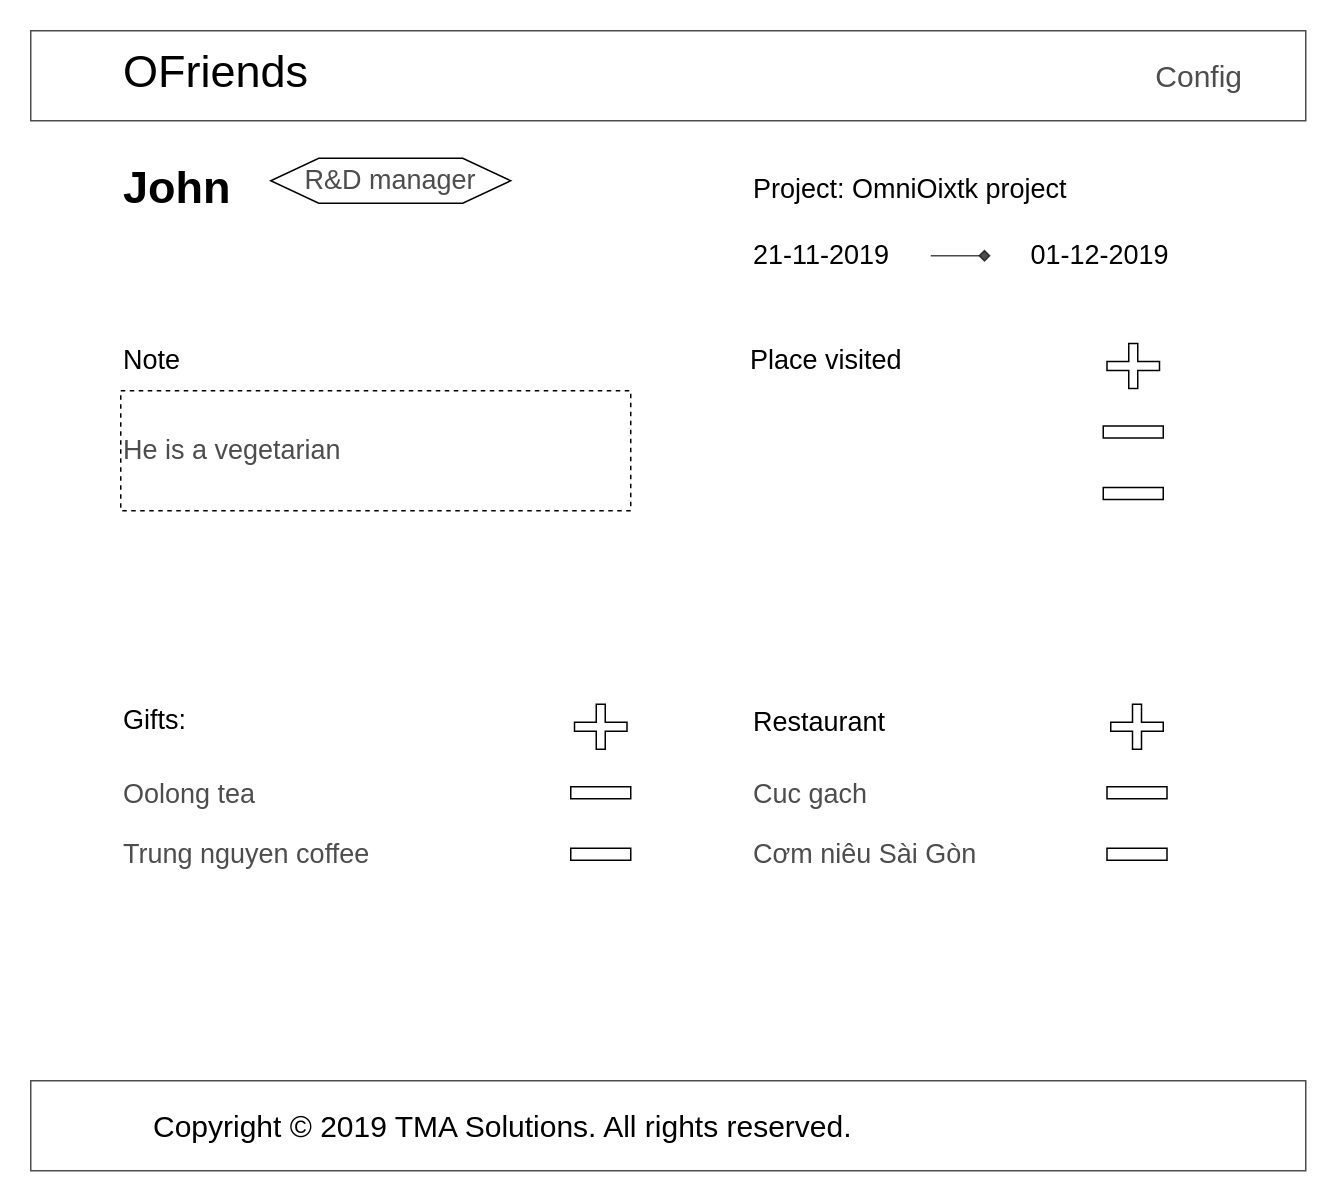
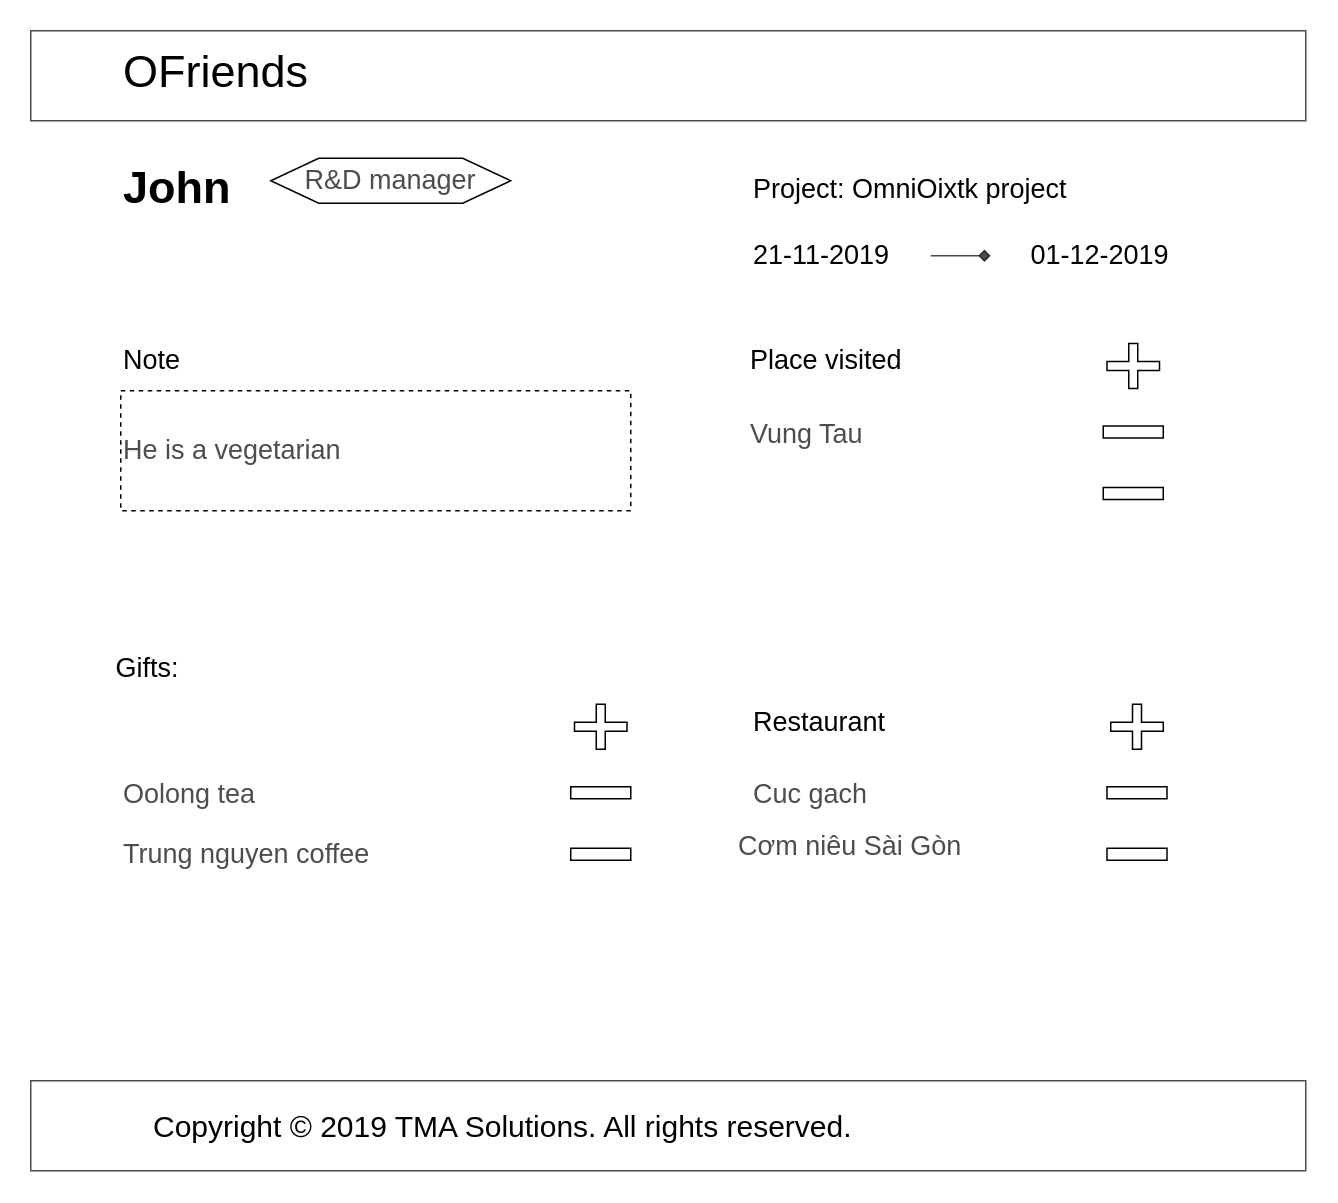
  <mxCell id="0" />
  <mxCell id="1" parent="0" />
  <mxCell id="2" value="" style="rounded=0;whiteSpace=wrap;html=1;shadow=0;strokeColor=#4D4D4D;fillColor=none;fontSize=16;fontColor=#4D4D4D;align=left;container=1;" vertex="1" parent="1"><mxGeometry width="850" height="60" as="geometry" x="20" y="20" /></mxCell>
- <mxCell id="3" value="Config" style="text;html=1;strokeColor=none;fillColor=none;align=right;verticalAlign=middle;whiteSpace=wrap;rounded=0;shadow=0;fontSize=20;fontColor=#4D4D4D;" vertex="1" parent="2"><mxGeometry x="730" y="20" width="80" height="20" as="geometry" /></mxCell>
  <mxCell id="4" value="" style="rounded=0;whiteSpace=wrap;html=1;shadow=0;strokeColor=#4D4D4D;fillColor=none;fontSize=16;fontColor=#4D4D4D;align=left;container=1;" vertex="1" parent="1"><mxGeometry y="720" width="850" height="60" as="geometry" x="20" /></mxCell>
  <mxCell id="5" value="Copyright © 2019 TMA Solutions. All rights reserved." style="text;html=1;strokeColor=none;fillColor=none;align=left;verticalAlign=middle;whiteSpace=wrap;rounded=0;labelBorderColor=none;fontSize=20;flipH=0;" vertex="1" parent="4"><mxGeometry x="80" y="10" width="480" height="40" as="geometry" /></mxCell>
  <mxCell id="6" value="&lt;font style=&quot;font-size: 30px;&quot;&gt;OFriends&lt;/font&gt;" style="text;html=1;strokeColor=none;fillColor=none;align=left;verticalAlign=top;whiteSpace=wrap;rounded=0;labelBorderColor=none;fontSize=30;flipH=0;" vertex="1" parent="1"><mxGeometry x="79.964" y="23" width="160.783" height="40" as="geometry" /></mxCell>
  <mxCell id="7" value="&lt;font style=&quot;font-size: 30px&quot;&gt;John&lt;/font&gt;" style="text;html=1;strokeColor=none;fillColor=none;align=left;verticalAlign=top;whiteSpace=wrap;rounded=0;labelBorderColor=none;fontSize=30;flipH=0;fontStyle=1" vertex="1" parent="1"><mxGeometry x="79.964" y="100" width="160.783" height="40" as="geometry" /></mxCell>
  <mxCell id="8" value="&lt;font style=&quot;font-size: 18px&quot;&gt;21-11-2019&lt;/font&gt;" style="text;html=1;strokeColor=none;fillColor=none;align=left;verticalAlign=middle;whiteSpace=wrap;rounded=0;labelBorderColor=none;fontSize=18;flipH=0;" vertex="1" parent="1"><mxGeometry x="500" y="160" width="120" height="20" as="geometry" /></mxCell>
  <mxCell id="9" value="&lt;font style=&quot;font-size: 18px&quot;&gt;01-12-2019&lt;/font&gt;" style="text;html=1;strokeColor=none;fillColor=none;align=right;verticalAlign=middle;rounded=0;labelBorderColor=none;fontSize=18;flipH=0;" vertex="1" parent="1"><mxGeometry x="660" y="160" width="120" height="20" as="geometry" /></mxCell>
  <mxCell id="10" value="" style="endArrow=diamond;html=1;fontSize=18;fontColor=#4D4D4D;opacity=70;entryX=0;entryY=0.5;entryDx=0;entryDy=0;exitX=1;exitY=0.5;exitDx=0;exitDy=0;" edge="1" parent="1" source="8" target="9"><mxGeometry width="50" height="50" relative="1" as="geometry"><mxPoint x="620" y="200" as="sourcePoint" /><mxPoint x="670" y="150" as="targetPoint" /></mxGeometry></mxCell>
  <mxCell id="11" value="&lt;font style=&quot;font-size: 18px&quot;&gt;Project: OmniOixtk project&lt;/font&gt;" style="text;html=1;strokeColor=none;fillColor=none;align=left;verticalAlign=bottom;whiteSpace=wrap;rounded=0;labelBorderColor=none;fontSize=18;flipH=0;fontStyle=0" vertex="1" parent="1"><mxGeometry x="500" y="100" width="220" height="40" as="geometry" /></mxCell>
- <mxCell id="12" value="&lt;font style=&quot;font-size: 18px&quot;&gt;Gifts:&lt;/font&gt;" style="text;html=1;strokeColor=none;fillColor=none;align=left;verticalAlign=bottom;whiteSpace=wrap;rounded=0;labelBorderColor=none;fontSize=18;flipH=0;fontStyle=0" vertex="1" parent="1"><mxGeometry x="80" y="464" width="50" height="30" as="geometry" /></mxCell>
+ <mxCell id="12" value="&lt;font style=&quot;font-size: 18px&quot;&gt;Gifts:&lt;/font&gt;" style="text;html=1;strokeColor=none;fillColor=none;align=left;verticalAlign=bottom;whiteSpace=wrap;rounded=0;labelBorderColor=none;fontSize=18;flipH=0;fontStyle=0" vertex="1" parent="1"><mxGeometry x="75" y="429" width="50" height="30" as="geometry" /></mxCell>
  <mxCell id="13" value="Oolong tea" style="text;html=1;strokeColor=none;fillColor=none;align=left;verticalAlign=middle;whiteSpace=wrap;rounded=0;shadow=0;fontSize=18;fontColor=#4D4D4D;" vertex="1" parent="1"><mxGeometry x="80" y="519" width="100" height="20" as="geometry" /></mxCell>
  <mxCell id="14" value="" style="shape=cross;whiteSpace=wrap;html=1;rounded=0;shadow=0;fillColor=none;gradientColor=none;fontSize=18;fontColor=#4D4D4D;align=right;" vertex="1" parent="1"><mxGeometry x="382.5" y="469" width="35" height="30" as="geometry" /></mxCell>
  <mxCell id="15" value="" style="rounded=0;whiteSpace=wrap;html=1;shadow=0;fillColor=none;gradientColor=none;fontSize=18;fontColor=#4D4D4D;align=right;" vertex="1" parent="1"><mxGeometry x="380" y="524" width="40" height="8" as="geometry" /></mxCell>
  <mxCell id="16" value="Trung nguyen coffee" style="text;html=1;strokeColor=none;fillColor=none;align=left;verticalAlign=middle;whiteSpace=wrap;rounded=0;shadow=0;fontSize=18;fontColor=#4D4D4D;" vertex="1" parent="1"><mxGeometry x="80" y="559" width="220" height="20" as="geometry" /></mxCell>
  <mxCell id="17" value="" style="rounded=0;whiteSpace=wrap;html=1;shadow=0;fillColor=none;gradientColor=none;fontSize=18;fontColor=#4D4D4D;align=right;" vertex="1" parent="1"><mxGeometry x="380" y="565" width="40" height="8" as="geometry" /></mxCell>
  <mxCell id="18" value="&lt;font style=&quot;font-size: 18px&quot;&gt;Restaurant&lt;/font&gt;" style="text;html=1;strokeColor=none;fillColor=none;align=left;verticalAlign=bottom;whiteSpace=wrap;rounded=0;labelBorderColor=none;fontSize=18;flipH=0;fontStyle=0" vertex="1" parent="1"><mxGeometry x="500" y="464.5" width="100" height="30" as="geometry" /></mxCell>
  <mxCell id="19" value="Cuc gach" style="text;html=1;strokeColor=none;fillColor=none;align=left;verticalAlign=middle;whiteSpace=wrap;rounded=0;shadow=0;fontSize=18;fontColor=#4D4D4D;" vertex="1" parent="1"><mxGeometry x="500" y="519" width="100" height="20" as="geometry" /></mxCell>
  <mxCell id="20" value="" style="shape=cross;whiteSpace=wrap;html=1;rounded=0;shadow=0;fillColor=none;gradientColor=none;fontSize=18;fontColor=#4D4D4D;align=right;" vertex="1" parent="1"><mxGeometry x="740" y="469" width="35" height="30" as="geometry" /></mxCell>
  <mxCell id="21" value="" style="rounded=0;whiteSpace=wrap;html=1;shadow=0;fillColor=none;gradientColor=none;fontSize=18;fontColor=#4D4D4D;align=right;" vertex="1" parent="1"><mxGeometry x="737.5" y="524" width="40" height="8" as="geometry" /></mxCell>
- <mxCell id="22" value="Cơm niêu Sài Gòn" style="text;html=1;strokeColor=none;fillColor=none;align=left;verticalAlign=middle;whiteSpace=wrap;rounded=0;shadow=0;fontSize=18;fontColor=#4D4D4D;" vertex="1" parent="1"><mxGeometry x="500" y="559" width="220" height="20" as="geometry" /></mxCell>
+ <mxCell id="22" value="Cơm niêu Sài Gòn" style="text;html=1;strokeColor=none;fillColor=none;align=left;verticalAlign=middle;whiteSpace=wrap;rounded=0;shadow=0;fontSize=18;fontColor=#4D4D4D;" vertex="1" parent="1"><mxGeometry x="490" y="554" width="220" height="20" as="geometry" /></mxCell>
  <mxCell id="23" value="" style="rounded=0;whiteSpace=wrap;html=1;shadow=0;fillColor=none;gradientColor=none;fontSize=18;fontColor=#4D4D4D;align=right;" vertex="1" parent="1"><mxGeometry x="737.5" y="565" width="40" height="8" as="geometry" /></mxCell>
  <mxCell id="24" value="&lt;font style=&quot;font-size: 18px&quot;&gt;Place visited&lt;/font&gt;" style="text;html=1;strokeColor=none;fillColor=none;align=left;verticalAlign=bottom;whiteSpace=wrap;rounded=0;labelBorderColor=none;fontSize=18;flipH=0;fontStyle=0" vertex="1" parent="1"><mxGeometry x="497.5" y="224" width="110" height="30" as="geometry" /></mxCell>
+ <mxCell id="25" value="Vung Tau" style="text;html=1;strokeColor=none;fillColor=none;align=left;verticalAlign=middle;whiteSpace=wrap;rounded=0;shadow=0;fontSize=18;fontColor=#4D4D4D;" vertex="1" parent="1"><mxGeometry x="497.5" y="278.5" width="100" height="20" as="geometry" /></mxCell>
  <mxCell id="26" value="" style="shape=cross;whiteSpace=wrap;html=1;rounded=0;shadow=0;fillColor=none;gradientColor=none;fontSize=18;fontColor=#4D4D4D;align=right;" vertex="1" parent="1"><mxGeometry x="737.5" y="228.5" width="35" height="30" as="geometry" /></mxCell>
  <mxCell id="27" value="" style="rounded=0;whiteSpace=wrap;html=1;shadow=0;fillColor=none;gradientColor=none;fontSize=18;fontColor=#4D4D4D;align=right;" vertex="1" parent="1"><mxGeometry x="735" y="283.5" width="40" height="8" as="geometry" /></mxCell>
  <mxCell id="28" value="" style="rounded=0;whiteSpace=wrap;html=1;shadow=0;fillColor=none;gradientColor=none;fontSize=18;fontColor=#4D4D4D;align=right;" vertex="1" parent="1"><mxGeometry x="735" y="324.5" width="40" height="8" as="geometry" /></mxCell>
  <mxCell id="29" value="&lt;font style=&quot;font-size: 18px&quot;&gt;Note&lt;/font&gt;" style="text;html=1;strokeColor=none;fillColor=none;align=left;verticalAlign=bottom;whiteSpace=wrap;rounded=0;labelBorderColor=none;fontSize=18;flipH=0;fontStyle=0" vertex="1" parent="1"><mxGeometry x="80" y="224" width="170" height="30" as="geometry" /></mxCell>
  <mxCell id="30" value="He is a vegetarian" style="rounded=0;whiteSpace=wrap;html=1;shadow=0;fillColor=none;gradientColor=none;fontSize=18;fontColor=#4D4D4D;align=left;dashed=1;" vertex="1" parent="1"><mxGeometry x="80" y="260" width="340" height="80" as="geometry" /></mxCell>
  <mxCell id="31" value="R&amp;amp;D manager" style="shape=hexagon;perimeter=hexagonPerimeter2;whiteSpace=wrap;html=1;rounded=0;shadow=0;fillColor=none;gradientColor=none;fontSize=18;fontColor=#4D4D4D;align=center;size=0.2;" vertex="1" parent="1"><mxGeometry x="180" y="105" width="160" height="30" as="geometry" /></mxCell>
